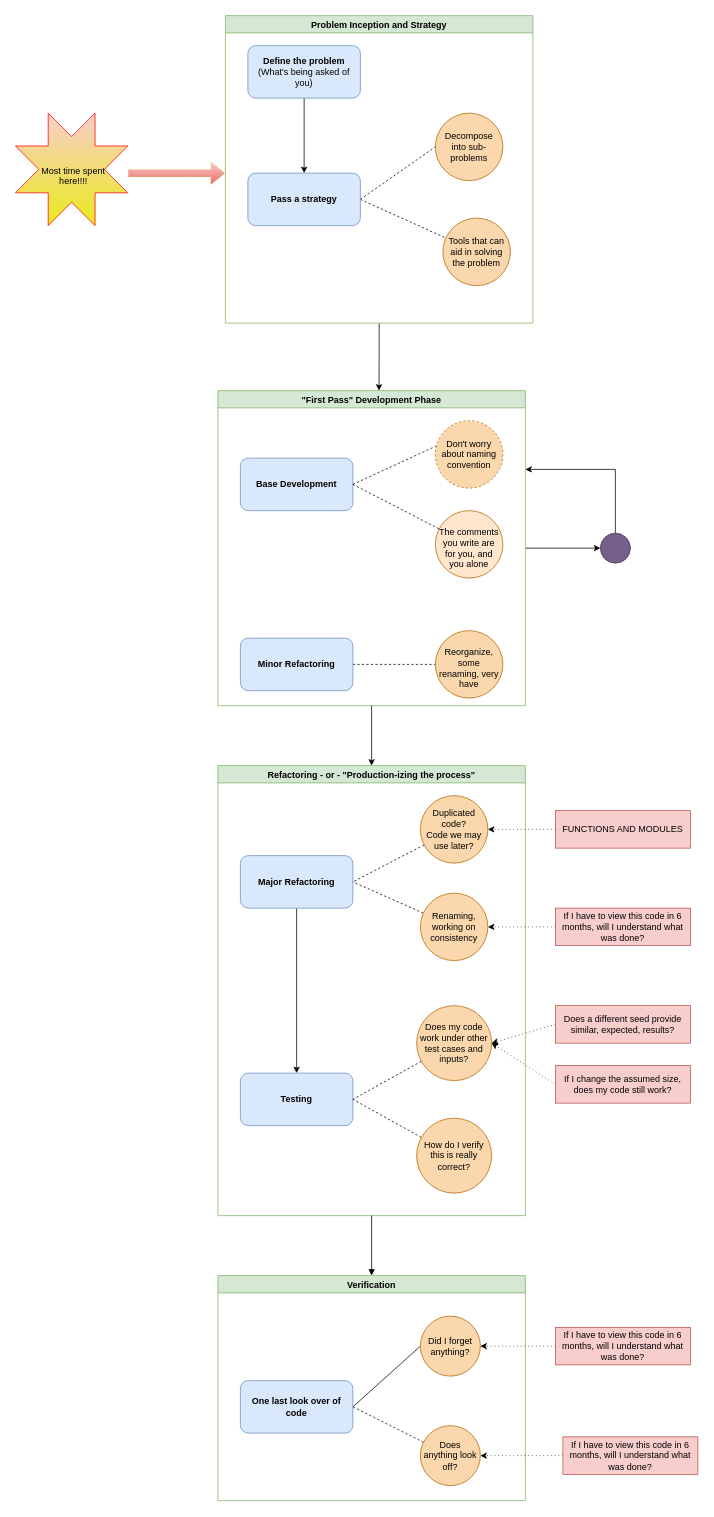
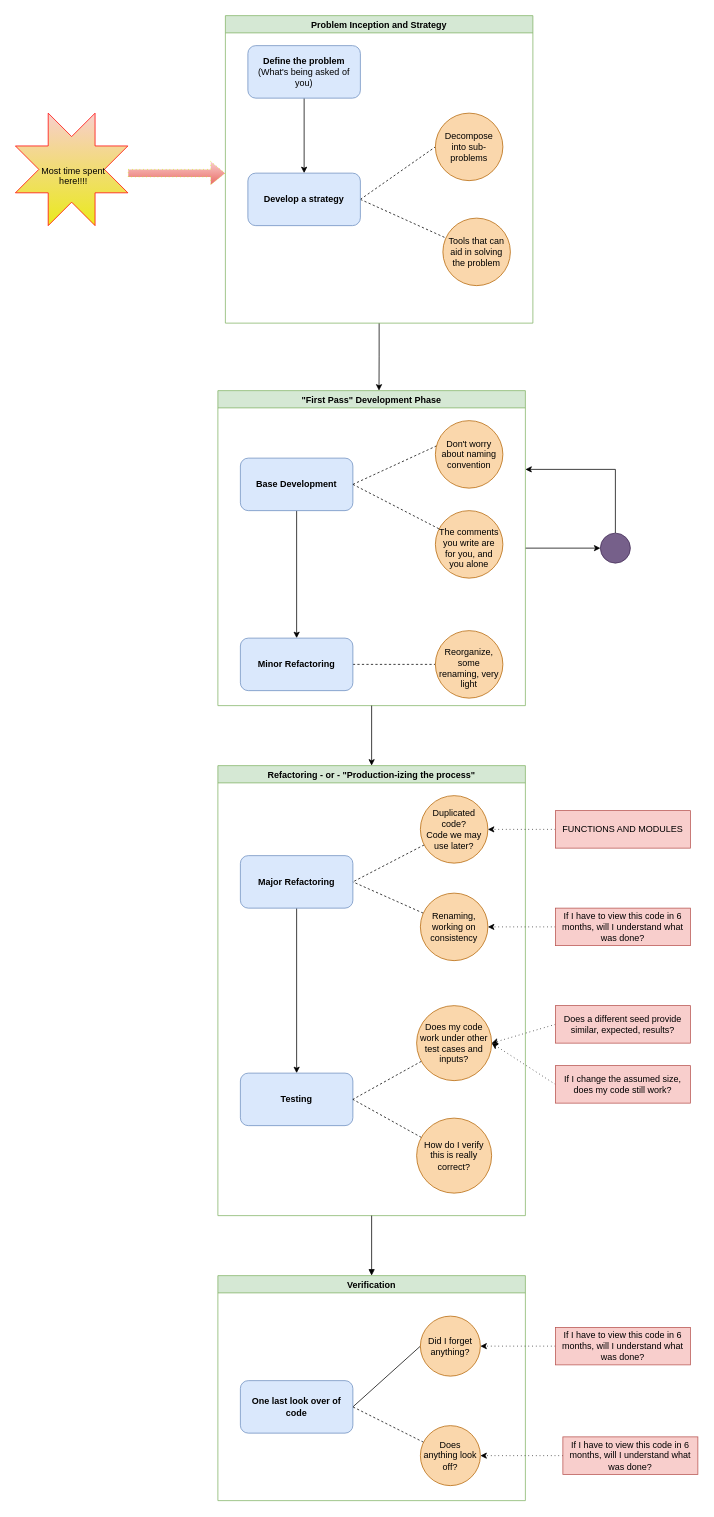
  <mxCell id="0" />
  <mxCell id="1" parent="0" />
  <mxCell id="2" style="edgeStyle=none;rounded=0;orthogonalLoop=1;jettySize=auto;html=1;" edge="1" parent="1" source="3" target="23"><mxGeometry relative="1" as="geometry"><mxPoint x="810" y="730" as="targetPoint" /></mxGeometry></mxCell>
  <mxCell id="3" value="&quot;First Pass&quot; Development Phase" style="swimlane;fillColor=#d5e8d4;strokeColor=#82b366;" vertex="1" parent="1"><mxGeometry x="290" y="520" width="410" height="420" as="geometry" /></mxCell>
+ <mxCell id="4" style="edgeStyle=orthogonalEdgeStyle;rounded=0;orthogonalLoop=1;jettySize=auto;html=1;" edge="1" parent="3" source="6" target="9"><mxGeometry relative="1" as="geometry" /></mxCell>
  <mxCell id="5" style="edgeStyle=none;rounded=0;orthogonalLoop=1;jettySize=auto;html=1;entryX=0.033;entryY=0.367;entryDx=0;entryDy=0;entryPerimeter=0;endArrow=none;endFill=0;dashed=1;exitX=1;exitY=0.5;exitDx=0;exitDy=0;" edge="1" parent="3" source="6" target="10"><mxGeometry relative="1" as="geometry" /></mxCell>
  <mxCell id="6" value="&lt;b&gt;Base Development&lt;/b&gt;" style="rounded=1;whiteSpace=wrap;html=1;fillColor=#dae8fc;strokeColor=#6c8ebf;" vertex="1" parent="3"><mxGeometry x="30" y="90" width="150" height="70" as="geometry" /></mxCell>
  <mxCell id="7" style="edgeStyle=none;rounded=0;orthogonalLoop=1;jettySize=auto;html=1;exitX=1;exitY=0.5;exitDx=0;exitDy=0;endArrow=none;endFill=0;dashed=1;" edge="1" parent="3" source="6" target="11"><mxGeometry relative="1" as="geometry" /></mxCell>
  <mxCell id="8" style="edgeStyle=none;rounded=0;orthogonalLoop=1;jettySize=auto;html=1;entryX=0;entryY=0.5;entryDx=0;entryDy=0;endArrow=none;endFill=0;dashed=1;" edge="1" parent="3" source="9" target="12"><mxGeometry relative="1" as="geometry" /></mxCell>
  <mxCell id="9" value="&lt;b&gt;Minor Refactoring&lt;/b&gt;" style="rounded=1;whiteSpace=wrap;html=1;fillColor=#dae8fc;strokeColor=#6c8ebf;" vertex="1" parent="3"><mxGeometry x="30" y="330" width="150" height="70" as="geometry" /></mxCell>
- <mxCell id="10" value="Don't worry about naming convention" style="ellipse;whiteSpace=wrap;html=1;aspect=fixed;spacing=3;fillColor=#fad7ac;strokeColor=#b46504;dashed=1;" vertex="1" parent="3"><mxGeometry x="290" y="40" width="90" height="90" as="geometry" /></mxCell>
- <mxCell id="11" value="The comments you write are for you, and you alone" style="ellipse;whiteSpace=wrap;html=1;aspect=fixed;spacing=3;spacingBottom=-9;fillColor=#ffe6cc;strokeColor=#b46504;" vertex="1" parent="3"><mxGeometry x="290" y="160" width="90" height="90" as="geometry" /></mxCell>
- <mxCell id="12" value="Reorganize, some renaming, very have" style="ellipse;whiteSpace=wrap;html=1;aspect=fixed;spacing=3;spacingBottom=-9;fillColor=#fad7ac;strokeColor=#b46504;" vertex="1" parent="3"><mxGeometry x="290" y="320" width="90" height="90" as="geometry" /></mxCell>
+ <mxCell id="10" value="Don't worry about naming convention" style="ellipse;whiteSpace=wrap;html=1;aspect=fixed;spacing=3;fillColor=#fad7ac;strokeColor=#b46504;" vertex="1" parent="3"><mxGeometry x="290" y="40" width="90" height="90" as="geometry" /></mxCell>
+ <mxCell id="11" value="The comments you write are for you, and you alone" style="ellipse;whiteSpace=wrap;html=1;aspect=fixed;spacing=3;spacingBottom=-9;fillColor=#fad7ac;strokeColor=#b46504;" vertex="1" parent="3"><mxGeometry x="290" y="160" width="90" height="90" as="geometry" /></mxCell>
+ <mxCell id="12" value="Reorganize, some renaming, very light" style="ellipse;whiteSpace=wrap;html=1;aspect=fixed;spacing=3;spacingBottom=-9;fillColor=#fad7ac;strokeColor=#b46504;" vertex="1" parent="3"><mxGeometry x="290" y="320" width="90" height="90" as="geometry" /></mxCell>
  <mxCell id="13" style="edgeStyle=orthogonalEdgeStyle;rounded=0;orthogonalLoop=1;jettySize=auto;html=1;entryX=0.524;entryY=0;entryDx=0;entryDy=0;entryPerimeter=0;" edge="1" parent="1" source="14" target="3"><mxGeometry relative="1" as="geometry" /></mxCell>
  <mxCell id="14" value="Problem Inception and Strategy" style="swimlane;fillColor=#d5e8d4;strokeColor=#82b366;" vertex="1" parent="1"><mxGeometry x="300" y="20" width="410" height="410" as="geometry" /></mxCell>
  <mxCell id="15" style="edgeStyle=orthogonalEdgeStyle;rounded=0;orthogonalLoop=1;jettySize=auto;html=1;" edge="1" parent="14" source="16" target="19"><mxGeometry relative="1" as="geometry" /></mxCell>
  <mxCell id="16" value="&lt;b&gt;Define the problem&lt;/b&gt; (What's being asked of you)" style="rounded=1;whiteSpace=wrap;html=1;fillColor=#dae8fc;strokeColor=#6c8ebf;" vertex="1" parent="14"><mxGeometry x="30" y="40" width="150" height="70" as="geometry" /></mxCell>
  <mxCell id="17" style="rounded=0;orthogonalLoop=1;jettySize=auto;html=1;entryX=0;entryY=0.5;entryDx=0;entryDy=0;endArrow=none;endFill=0;dashed=1;exitX=1;exitY=0.5;exitDx=0;exitDy=0;" edge="1" parent="14" source="19" target="20"><mxGeometry relative="1" as="geometry" /></mxCell>
  <mxCell id="18" style="edgeStyle=none;rounded=0;orthogonalLoop=1;jettySize=auto;html=1;endArrow=none;endFill=0;dashed=1;exitX=1;exitY=0.5;exitDx=0;exitDy=0;" edge="1" parent="14" source="19" target="21"><mxGeometry relative="1" as="geometry" /></mxCell>
- <mxCell id="19" value="&lt;b&gt;Pass a strategy&lt;/b&gt;" style="rounded=1;whiteSpace=wrap;html=1;fillColor=#dae8fc;strokeColor=#6c8ebf;" vertex="1" parent="14"><mxGeometry x="30" y="210" width="150" height="70" as="geometry" /></mxCell>
+ <mxCell id="19" value="&lt;b&gt;Develop a strategy&lt;/b&gt;" style="rounded=1;whiteSpace=wrap;html=1;fillColor=#dae8fc;strokeColor=#6c8ebf;" vertex="1" parent="14"><mxGeometry x="30" y="210" width="150" height="70" as="geometry" /></mxCell>
  <mxCell id="20" value="Decompose into sub-problems" style="ellipse;whiteSpace=wrap;html=1;aspect=fixed;spacing=3;fillColor=#fad7ac;strokeColor=#b46504;" vertex="1" parent="14"><mxGeometry x="280" y="130" width="90" height="90" as="geometry" /></mxCell>
  <mxCell id="21" value="Tools that can aid in solving the problem" style="ellipse;whiteSpace=wrap;html=1;aspect=fixed;spacing=3;fillColor=#fad7ac;strokeColor=#b46504;" vertex="1" parent="14"><mxGeometry x="290" y="270" width="90" height="90" as="geometry" /></mxCell>
  <mxCell id="22" style="edgeStyle=orthogonalEdgeStyle;rounded=0;orthogonalLoop=1;jettySize=auto;html=1;entryX=1;entryY=0.25;entryDx=0;entryDy=0;exitX=0.5;exitY=0;exitDx=0;exitDy=0;" edge="1" parent="1" source="23" target="3"><mxGeometry relative="1" as="geometry"><Array as="points"><mxPoint x="820" y="625" /></Array></mxGeometry></mxCell>
  <mxCell id="23" value="" style="ellipse;whiteSpace=wrap;html=1;aspect=fixed;fillColor=#76608a;strokeColor=#432D57;fontColor=#ffffff;" vertex="1" parent="1"><mxGeometry x="800" y="710" width="40" height="40" as="geometry" /></mxCell>
  <mxCell id="24" value="Refactoring - or - &quot;Production-izing the process&quot;" style="swimlane;fillColor=#d5e8d4;strokeColor=#82b366;" vertex="1" parent="1"><mxGeometry x="290" y="1020" width="410" height="600" as="geometry" /></mxCell>
  <mxCell id="25" style="edgeStyle=orthogonalEdgeStyle;rounded=0;orthogonalLoop=1;jettySize=auto;html=1;" edge="1" parent="24" source="26" target="31"><mxGeometry relative="1" as="geometry" /></mxCell>
  <mxCell id="26" value="&lt;b&gt;Major Refactoring&lt;/b&gt;" style="rounded=1;whiteSpace=wrap;html=1;fillColor=#dae8fc;strokeColor=#6c8ebf;" vertex="1" parent="24"><mxGeometry x="30" y="120" width="150" height="70" as="geometry" /></mxCell>
  <mxCell id="27" style="rounded=0;orthogonalLoop=1;jettySize=auto;html=1;entryX=1;entryY=0.5;entryDx=0;entryDy=0;endArrow=none;endFill=0;dashed=1;" edge="1" parent="24" source="28" target="26"><mxGeometry relative="1" as="geometry" /></mxCell>
  <mxCell id="28" value="Duplicated code?&lt;br&gt;Code we may use later?" style="ellipse;whiteSpace=wrap;html=1;aspect=fixed;spacing=3;fillColor=#fad7ac;strokeColor=#b46504;" vertex="1" parent="24"><mxGeometry x="270" y="40" width="90" height="90" as="geometry" /></mxCell>
  <mxCell id="29" style="rounded=0;orthogonalLoop=1;jettySize=auto;html=1;entryX=1;entryY=0.5;entryDx=0;entryDy=0;endArrow=none;endFill=0;dashed=1;" edge="1" parent="24" source="30" target="26"><mxGeometry relative="1" as="geometry" /></mxCell>
  <mxCell id="30" value="Renaming, working on consistency" style="ellipse;whiteSpace=wrap;html=1;aspect=fixed;spacing=3;fillColor=#fad7ac;strokeColor=#b46504;" vertex="1" parent="24"><mxGeometry x="270" y="170" width="90" height="90" as="geometry" /></mxCell>
  <mxCell id="31" value="&lt;b&gt;Testing&lt;/b&gt;" style="rounded=1;whiteSpace=wrap;html=1;fillColor=#dae8fc;strokeColor=#6c8ebf;" vertex="1" parent="24"><mxGeometry x="30" y="410" width="150" height="70" as="geometry" /></mxCell>
  <mxCell id="32" style="rounded=0;orthogonalLoop=1;jettySize=auto;html=1;endArrow=none;endFill=0;dashed=1;entryX=1;entryY=0.5;entryDx=0;entryDy=0;" edge="1" parent="24" source="33" target="31"><mxGeometry relative="1" as="geometry" /></mxCell>
  <mxCell id="33" value="Does my code work under other test cases and inputs?" style="ellipse;whiteSpace=wrap;html=1;aspect=fixed;spacing=3;fillColor=#fad7ac;strokeColor=#b46504;" vertex="1" parent="24"><mxGeometry x="265" y="320" width="100" height="100" as="geometry" /></mxCell>
  <mxCell id="34" style="rounded=0;orthogonalLoop=1;jettySize=auto;html=1;entryX=1;entryY=0.5;entryDx=0;entryDy=0;endArrow=none;endFill=0;dashed=1;" edge="1" parent="24" source="35" target="31"><mxGeometry relative="1" as="geometry" /></mxCell>
  <mxCell id="35" value="How do I verify this is really correct?" style="ellipse;whiteSpace=wrap;html=1;aspect=fixed;spacing=3;fillColor=#fad7ac;strokeColor=#b46504;" vertex="1" parent="24"><mxGeometry x="265" y="470" width="100" height="100" as="geometry" /></mxCell>
  <mxCell id="36" style="edgeStyle=orthogonalEdgeStyle;rounded=0;orthogonalLoop=1;jettySize=auto;html=1;entryX=1;entryY=0.5;entryDx=0;entryDy=0;dashed=1;dashPattern=1 4;" edge="1" parent="1" source="37" target="28"><mxGeometry relative="1" as="geometry" /></mxCell>
  <mxCell id="37" value="FUNCTIONS AND MODULES" style="text;html=1;strokeColor=#b85450;fillColor=#f8cecc;align=center;verticalAlign=middle;whiteSpace=wrap;rounded=0;" vertex="1" parent="1"><mxGeometry x="740" y="1080" width="180" height="50" as="geometry" /></mxCell>
  <mxCell id="38" style="edgeStyle=orthogonalEdgeStyle;rounded=0;orthogonalLoop=1;jettySize=auto;html=1;entryX=1;entryY=0.5;entryDx=0;entryDy=0;dashed=1;dashPattern=1 4;" edge="1" parent="1" source="39" target="30"><mxGeometry relative="1" as="geometry" /></mxCell>
  <mxCell id="39" value="If I have to view this code in 6 months, will I understand what was done?" style="text;html=1;strokeColor=#b85450;fillColor=#f8cecc;align=center;verticalAlign=middle;whiteSpace=wrap;rounded=0;" vertex="1" parent="1"><mxGeometry x="740" y="1210" width="180" height="50" as="geometry" /></mxCell>
  <mxCell id="40" value="" style="endArrow=classic;html=1;exitX=0.5;exitY=1;exitDx=0;exitDy=0;entryX=0.5;entryY=0;entryDx=0;entryDy=0;" edge="1" parent="1" source="3" target="24"><mxGeometry width="50" height="50" relative="1" as="geometry"><mxPoint x="530" y="980" as="sourcePoint" /><mxPoint x="580" y="930" as="targetPoint" /></mxGeometry></mxCell>
  <mxCell id="41" style="edgeStyle=none;rounded=0;orthogonalLoop=1;jettySize=auto;html=1;entryX=0.5;entryY=1;entryDx=0;entryDy=0;endArrow=none;endFill=0;startArrow=block;startFill=1;" edge="1" parent="1" source="42" target="24"><mxGeometry relative="1" as="geometry" /></mxCell>
  <mxCell id="42" value="Verification" style="swimlane;fillColor=#d5e8d4;strokeColor=#82b366;" vertex="1" parent="1"><mxGeometry x="290" y="1700" width="410" height="300" as="geometry" /></mxCell>
  <mxCell id="43" style="rounded=0;orthogonalLoop=1;jettySize=auto;html=1;entryX=0;entryY=0.5;entryDx=0;entryDy=0;endArrow=none;endFill=0;dashed=0;exitX=1;exitY=0.5;exitDx=0;exitDy=0;" edge="1" parent="42" source="44" target="45"><mxGeometry relative="1" as="geometry" /></mxCell>
  <mxCell id="44" value="&lt;b&gt;One last look over of code&lt;/b&gt;" style="rounded=1;whiteSpace=wrap;html=1;fillColor=#dae8fc;strokeColor=#6c8ebf;" vertex="1" parent="42"><mxGeometry x="30" y="140" width="150" height="70" as="geometry" /></mxCell>
  <mxCell id="45" value="Did I forget anything?" style="ellipse;whiteSpace=wrap;html=1;aspect=fixed;spacing=3;fillColor=#fad7ac;strokeColor=#b46504;" vertex="1" parent="42"><mxGeometry x="270" y="54" width="80" height="80" as="geometry" /></mxCell>
  <mxCell id="46" style="rounded=0;orthogonalLoop=1;jettySize=auto;html=1;entryX=1;entryY=0.5;entryDx=0;entryDy=0;endArrow=none;endFill=0;dashed=1;" edge="1" parent="42" source="47" target="44"><mxGeometry relative="1" as="geometry" /></mxCell>
  <mxCell id="47" value="Does anything look off?" style="ellipse;whiteSpace=wrap;html=1;aspect=fixed;spacing=3;fillColor=#fad7ac;strokeColor=#b46504;" vertex="1" parent="42"><mxGeometry x="270" y="200" width="80" height="80" as="geometry" /></mxCell>
  <mxCell id="48" style="edgeStyle=orthogonalEdgeStyle;rounded=0;orthogonalLoop=1;jettySize=auto;html=1;entryX=1;entryY=0.5;entryDx=0;entryDy=0;dashed=1;dashPattern=1 4;" edge="1" parent="1" source="49" target="45"><mxGeometry relative="1" as="geometry" /></mxCell>
  <mxCell id="49" value="If I have to view this code in 6 months, will I understand what was done?" style="text;html=1;strokeColor=#b85450;fillColor=#f8cecc;align=center;verticalAlign=middle;whiteSpace=wrap;rounded=0;" vertex="1" parent="1"><mxGeometry x="740" y="1769" width="180" height="50" as="geometry" /></mxCell>
  <mxCell id="50" style="edgeStyle=none;rounded=0;orthogonalLoop=1;jettySize=auto;html=1;entryX=1;entryY=0.5;entryDx=0;entryDy=0;startArrow=none;startFill=0;endArrow=classic;endFill=1;exitX=0;exitY=0.5;exitDx=0;exitDy=0;dashed=1;dashPattern=1 4;" edge="1" parent="1" source="51" target="33"><mxGeometry relative="1" as="geometry" /></mxCell>
  <mxCell id="51" value="Does a different seed provide similar, expected, results?" style="text;html=1;strokeColor=#b85450;fillColor=#f8cecc;align=center;verticalAlign=middle;whiteSpace=wrap;rounded=0;" vertex="1" parent="1"><mxGeometry x="740" y="1340" width="180" height="50" as="geometry" /></mxCell>
  <mxCell id="52" style="edgeStyle=none;rounded=0;orthogonalLoop=1;jettySize=auto;html=1;entryX=1;entryY=0.5;entryDx=0;entryDy=0;startArrow=none;startFill=0;endArrow=classic;endFill=1;dashed=1;dashPattern=1 4;" edge="1" parent="1" source="53" target="47"><mxGeometry relative="1" as="geometry" /></mxCell>
  <mxCell id="53" value="If I have to view this code in 6 months, will I understand what was done?" style="text;html=1;strokeColor=#b85450;fillColor=#f8cecc;align=center;verticalAlign=middle;whiteSpace=wrap;rounded=0;" vertex="1" parent="1"><mxGeometry x="750" y="1915" width="180" height="50" as="geometry" /></mxCell>
  <mxCell id="54" style="edgeStyle=none;rounded=0;orthogonalLoop=1;jettySize=auto;html=1;entryX=1;entryY=0.5;entryDx=0;entryDy=0;startArrow=none;startFill=0;endArrow=classic;endFill=1;exitX=0;exitY=0.5;exitDx=0;exitDy=0;dashed=1;dashPattern=1 4;" edge="1" parent="1" source="55" target="33"><mxGeometry relative="1" as="geometry" /></mxCell>
  <mxCell id="55" value="If I change the assumed size, does my code still work?" style="text;html=1;strokeColor=#b85450;fillColor=#f8cecc;align=center;verticalAlign=middle;whiteSpace=wrap;rounded=0;" vertex="1" parent="1"><mxGeometry x="740" y="1420" width="180" height="50" as="geometry" /></mxCell>
  <mxCell id="56" value="" style="shape=flexArrow;endArrow=classic;html=1;dashed=1;dashPattern=1 4;gradientColor=#ea6b66;fillColor=#f8cecc;strokeColor=#C4FF03;" edge="1" parent="1"><mxGeometry width="50" height="50" relative="1" as="geometry"><mxPoint x="170" y="230" as="sourcePoint" /><mxPoint x="300" y="230" as="targetPoint" /></mxGeometry></mxCell>
  <mxCell id="57" value="Most time spent &lt;br&gt;here!!!!" style="verticalLabelPosition=bottom;verticalAlign=top;html=1;shape=mxgraph.basic.8_point_star;spacingLeft=4;spacingBottom=0;spacingTop=-87;fillColor=#f8cecc;gradientColor=#EAEA1C;strokeColor=#FF0000;" vertex="1" parent="1"><mxGeometry x="20" y="150" width="150" height="150" as="geometry" /></mxCell>
